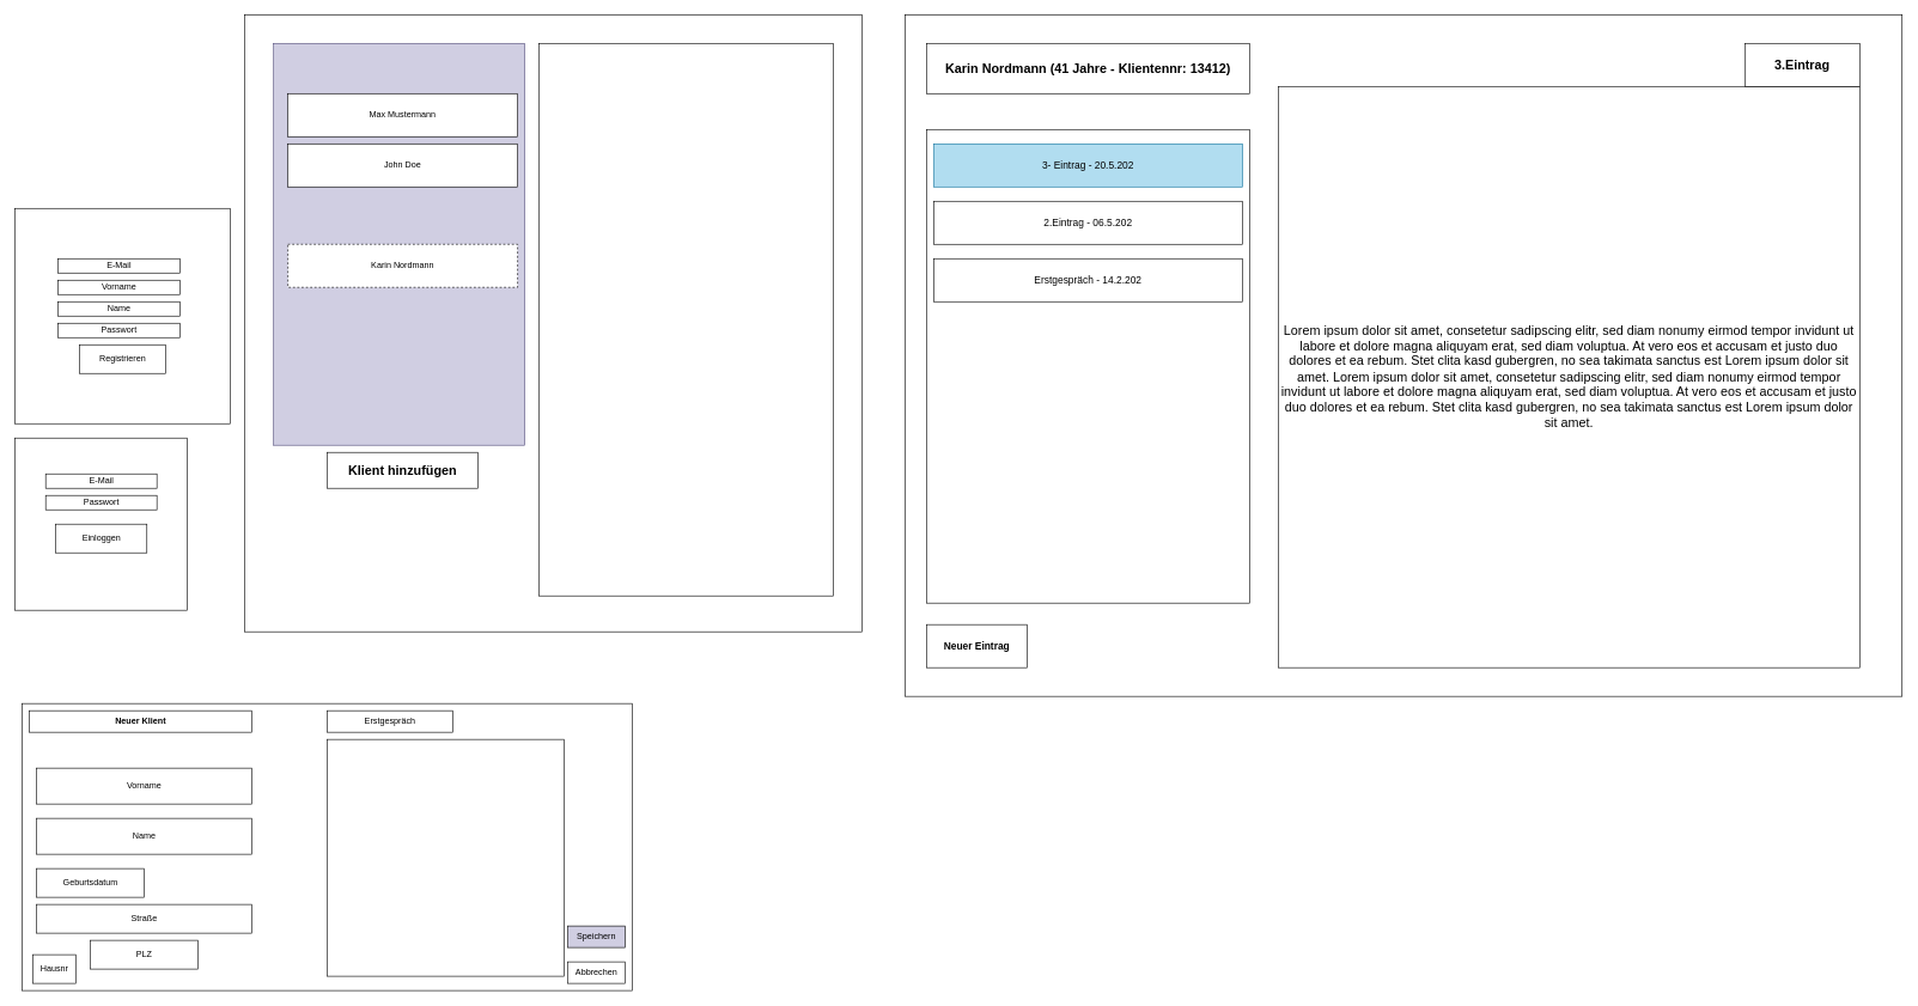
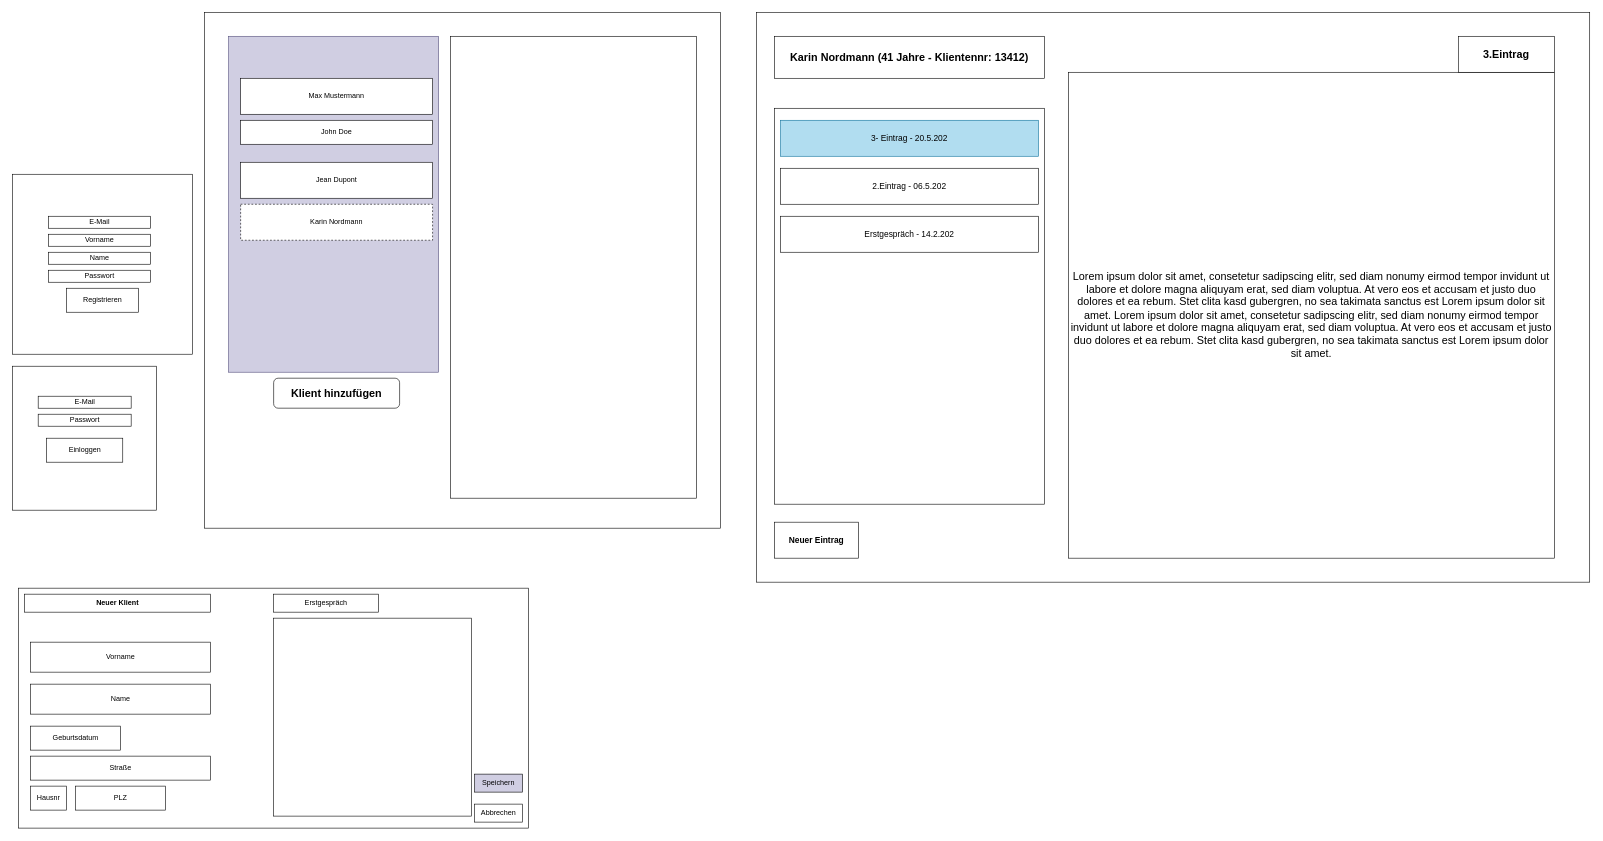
  <mxCell id="0" />
  <mxCell id="1" parent="0" />
  <mxCell id="2" value="" style="whiteSpace=wrap;html=1;aspect=fixed;" vertex="1" parent="1"><mxGeometry x="340" y="20" width="860" height="860" as="geometry" /></mxCell>
  <mxCell id="3" value="" style="rounded=0;whiteSpace=wrap;html=1;fillColor=#d0cee2;strokeColor=#56517e;" vertex="1" parent="1"><mxGeometry x="380" y="60" width="350" height="560" as="geometry" /></mxCell>
  <mxCell id="4" value="" style="whiteSpace=wrap;html=1;aspect=fixed;" vertex="1" parent="1"><mxGeometry x="20" y="290" width="300" height="300" as="geometry" /></mxCell>
  <mxCell id="5" value="E-Mail" style="rounded=0;whiteSpace=wrap;html=1;" vertex="1" parent="1"><mxGeometry x="80" y="360" width="170" height="20" as="geometry" /></mxCell>
  <mxCell id="6" value="Name" style="rounded=0;whiteSpace=wrap;html=1;" vertex="1" parent="1"><mxGeometry x="80" y="420" width="170" height="20" as="geometry" /></mxCell>
  <mxCell id="7" value="Passwort" style="rounded=0;whiteSpace=wrap;html=1;" vertex="1" parent="1"><mxGeometry x="80" y="450" width="170" height="20" as="geometry" /></mxCell>
  <mxCell id="8" value="Registrieren" style="rounded=0;whiteSpace=wrap;html=1;" vertex="1" parent="1"><mxGeometry x="110" y="480" width="120" height="40" as="geometry" /></mxCell>
  <mxCell id="9" value="" style="rounded=0;whiteSpace=wrap;html=1;" vertex="1" parent="1"><mxGeometry x="20" y="610" width="240" height="240" as="geometry" /></mxCell>
  <mxCell id="10" value="Vorname" style="rounded=0;whiteSpace=wrap;html=1;" vertex="1" parent="1"><mxGeometry x="80" y="390" width="170" height="20" as="geometry" /></mxCell>
  <mxCell id="11" value="E-Mail" style="rounded=0;whiteSpace=wrap;html=1;" vertex="1" parent="1"><mxGeometry x="62.5" y="660" width="155" height="20" as="geometry" /></mxCell>
  <mxCell id="12" value="Passwort" style="rounded=0;whiteSpace=wrap;html=1;" vertex="1" parent="1"><mxGeometry x="62.5" y="690" width="155" height="20" as="geometry" /></mxCell>
  <mxCell id="13" value="Einloggen" style="rounded=0;whiteSpace=wrap;html=1;" vertex="1" parent="1"><mxGeometry x="76.5" y="730" width="127" height="40" as="geometry" /></mxCell>
- <mxCell id="14" value="&lt;b&gt;&lt;font style=&quot;font-size: 18px&quot;&gt;Klient&amp;nbsp;hinzufügen&lt;/font&gt;&lt;/b&gt;" style="rounded=0;whiteSpace=wrap;html=1;" vertex="1" parent="1"><mxGeometry x="455" y="630" width="210" height="50" as="geometry" /></mxCell>
+ <mxCell id="14" value="&lt;b&gt;&lt;font style=&quot;font-size: 18px&quot;&gt;Klient&amp;nbsp;hinzufügen&lt;/font&gt;&lt;/b&gt;" style="whiteSpace=wrap;html=1;rounded=1;" vertex="1" parent="1"><mxGeometry x="455" y="630" width="210" height="50" as="geometry" /></mxCell>
  <mxCell id="15" value="Max Mustermann" style="rounded=0;whiteSpace=wrap;html=1;" vertex="1" parent="1"><mxGeometry x="400" y="130" width="320" height="60" as="geometry" /></mxCell>
- <mxCell id="16" value="John Doe" style="rounded=0;whiteSpace=wrap;html=1;" vertex="1" parent="1"><mxGeometry x="400" y="200" width="320" height="60" as="geometry" /></mxCell>
+ <mxCell id="16" value="John Doe" style="rounded=0;whiteSpace=wrap;html=1;" vertex="1" parent="1"><mxGeometry x="400" y="200" width="320" height="40" as="geometry" /></mxCell>
+ <mxCell id="17" value="Jean Dupont" style="rounded=0;whiteSpace=wrap;html=1;" vertex="1" parent="1"><mxGeometry x="400" y="270" width="320" height="60" as="geometry" /></mxCell>
  <mxCell id="18" value="Karin Nordmann" style="rounded=0;whiteSpace=wrap;html=1;dashed=1;" vertex="1" parent="1"><mxGeometry x="400" y="340" width="320" height="60" as="geometry" /></mxCell>
  <mxCell id="19" value="" style="rounded=0;whiteSpace=wrap;html=1;" vertex="1" parent="1"><mxGeometry x="750" y="60" width="410" height="770" as="geometry" /></mxCell>
  <mxCell id="20" value="" style="rounded=0;whiteSpace=wrap;html=1;" vertex="1" parent="1"><mxGeometry x="30" y="980" width="850" height="400" as="geometry" /></mxCell>
  <mxCell id="21" value="Vorname" style="rounded=0;whiteSpace=wrap;html=1;" vertex="1" parent="1"><mxGeometry x="50" y="1070" width="300" height="50" as="geometry" /></mxCell>
  <mxCell id="22" value="Name" style="rounded=0;whiteSpace=wrap;html=1;" vertex="1" parent="1"><mxGeometry x="50" y="1140" width="300" height="50" as="geometry" /></mxCell>
  <mxCell id="23" value="Geburtsdatum" style="rounded=0;whiteSpace=wrap;html=1;" vertex="1" parent="1"><mxGeometry x="50" y="1210" width="150" height="40" as="geometry" /></mxCell>
  <mxCell id="24" value="Straße" style="rounded=0;whiteSpace=wrap;html=1;" vertex="1" parent="1"><mxGeometry x="50" y="1260" width="300" height="40" as="geometry" /></mxCell>
- <mxCell id="25" value="Hausnr" style="rounded=0;whiteSpace=wrap;html=1;" vertex="1" parent="1"><mxGeometry x="45" y="1330" width="60" height="40" as="geometry" /></mxCell>
+ <mxCell id="25" value="Hausnr" style="rounded=0;whiteSpace=wrap;html=1;" vertex="1" parent="1"><mxGeometry x="50" y="1310" width="60" height="40" as="geometry" /></mxCell>
  <mxCell id="26" value="PLZ" style="rounded=0;whiteSpace=wrap;html=1;" vertex="1" parent="1"><mxGeometry x="125" y="1310" width="150" height="40" as="geometry" /></mxCell>
  <mxCell id="27" value="" style="whiteSpace=wrap;html=1;aspect=fixed;" vertex="1" parent="1"><mxGeometry x="455" y="1030" width="330" height="330" as="geometry" /></mxCell>
  <mxCell id="28" value="Erstgespräch" style="rounded=0;whiteSpace=wrap;html=1;" vertex="1" parent="1"><mxGeometry x="455" y="990" width="175" height="30" as="geometry" /></mxCell>
  <mxCell id="29" value="&lt;b&gt;Neuer Klient&lt;/b&gt;" style="rounded=0;whiteSpace=wrap;html=1;" vertex="1" parent="1"><mxGeometry x="40" y="990" width="310" height="30" as="geometry" /></mxCell>
  <mxCell id="30" value="Speichern" style="rounded=0;whiteSpace=wrap;html=1;fillColor=#d0cee2;" vertex="1" parent="1"><mxGeometry x="790" y="1290" width="80" height="30" as="geometry" /></mxCell>
  <mxCell id="31" value="Abbrechen" style="rounded=0;whiteSpace=wrap;html=1;" vertex="1" parent="1"><mxGeometry x="790" y="1340" width="80" height="30" as="geometry" /></mxCell>
  <mxCell id="32" value="" style="rounded=0;whiteSpace=wrap;html=1;" vertex="1" parent="1"><mxGeometry x="1260" y="20" width="1389" height="950" as="geometry" /></mxCell>
  <mxCell id="33" value="&lt;b&gt;&lt;font style=&quot;font-size: 18px&quot;&gt;Karin Nordmann (41 Jahre - Klientennr: 13412)&lt;/font&gt;&lt;/b&gt;" style="rounded=0;whiteSpace=wrap;html=1;" vertex="1" parent="1"><mxGeometry x="1290" y="60" width="450" height="70" as="geometry" /></mxCell>
  <mxCell id="34" value="" style="rounded=0;whiteSpace=wrap;html=1;" vertex="1" parent="1"><mxGeometry x="1290" y="180" width="450" height="660" as="geometry" /></mxCell>
  <mxCell id="35" value="&lt;font style=&quot;font-size: 14px&quot;&gt;3- Eintrag - 20.5.202&lt;/font&gt;" style="rounded=0;whiteSpace=wrap;html=1;fillColor=#b1ddf0;strokeColor=#10739e;" vertex="1" parent="1"><mxGeometry x="1300" y="200" width="430" height="60" as="geometry" /></mxCell>
  <mxCell id="36" value="&lt;font style=&quot;font-size: 14px&quot;&gt;2.Eintrag - 06.5.202&lt;/font&gt;" style="rounded=0;whiteSpace=wrap;html=1;" vertex="1" parent="1"><mxGeometry x="1300" y="280" width="430" height="60" as="geometry" /></mxCell>
  <mxCell id="37" value="&lt;font style=&quot;font-size: 14px&quot;&gt;Erstgespräch - 14.2.202&lt;/font&gt;" style="rounded=0;whiteSpace=wrap;html=1;" vertex="1" parent="1"><mxGeometry x="1300" y="360" width="430" height="60" as="geometry" /></mxCell>
  <mxCell id="38" value="&lt;font style=&quot;font-size: 14px&quot;&gt;&lt;b&gt;Neuer Eintrag&lt;/b&gt;&lt;/font&gt;" style="rounded=0;whiteSpace=wrap;html=1;" vertex="1" parent="1"><mxGeometry x="1290" y="870" width="140" height="60" as="geometry" /></mxCell>
  <mxCell id="39" value="&lt;font style=&quot;font-size: 18px&quot;&gt;Lorem ipsum dolor sit amet, consetetur sadipscing elitr, sed diam nonumy eirmod tempor invidunt ut labore et dolore magna aliquyam erat, sed diam voluptua. At vero eos et accusam et justo duo dolores et ea rebum. Stet clita kasd gubergren, no sea takimata sanctus est Lorem ipsum dolor sit amet. Lorem ipsum dolor sit amet, consetetur sadipscing elitr, sed diam nonumy eirmod tempor invidunt ut labore et dolore magna aliquyam erat, sed diam voluptua. At vero eos et accusam et justo duo dolores et ea rebum. Stet clita kasd gubergren, no sea takimata sanctus est Lorem ipsum dolor sit amet.&lt;/font&gt;" style="whiteSpace=wrap;html=1;aspect=fixed;" vertex="1" parent="1"><mxGeometry x="1780" y="120" width="810" height="810" as="geometry" /></mxCell>
  <mxCell id="40" value="&lt;font style=&quot;font-size: 18px&quot;&gt;&lt;b&gt;3.Eintrag&lt;/b&gt;&lt;/font&gt;" style="rounded=0;whiteSpace=wrap;html=1;" vertex="1" parent="1"><mxGeometry x="2430" y="60" width="160" height="60" as="geometry" /></mxCell>
